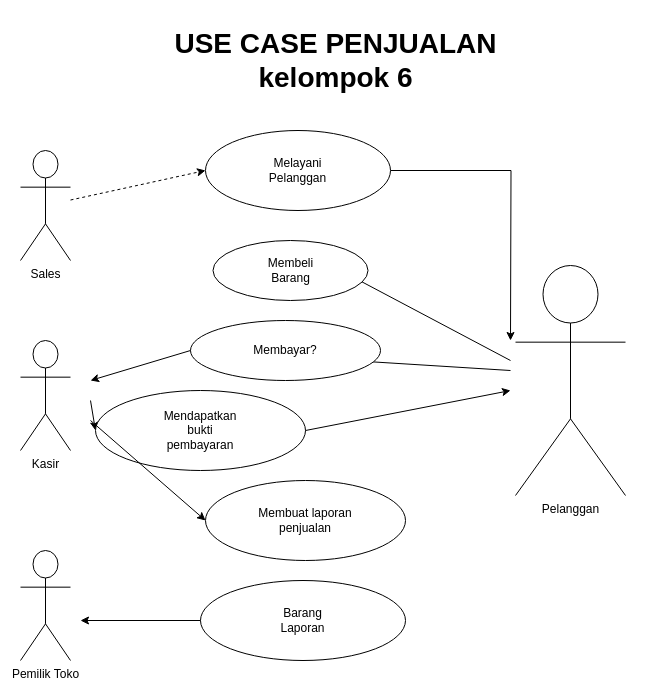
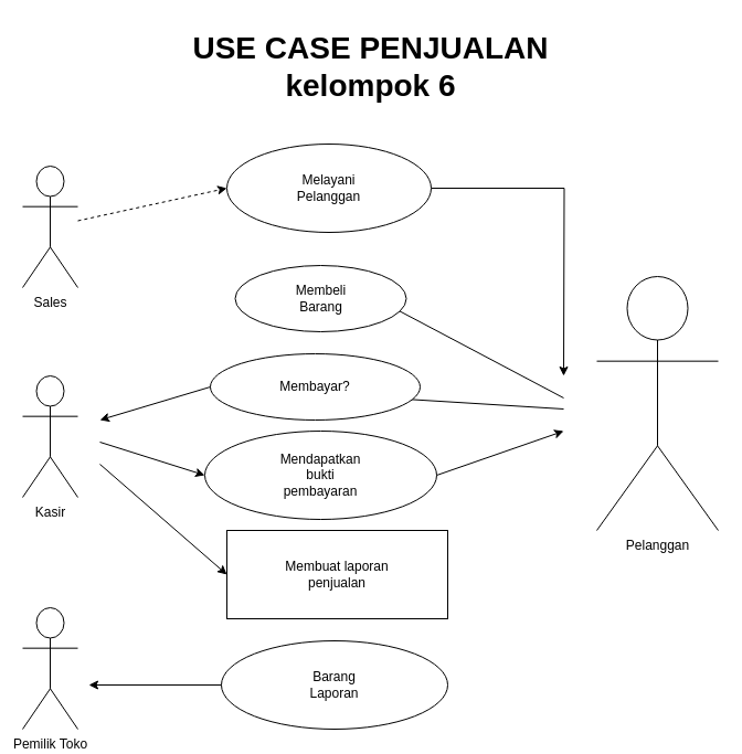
  <mxCell id="0" />
  <mxCell id="1" parent="0" />
  <mxCell id="2" value="Sales" style="shape=umlActor;verticalLabelPosition=bottom;verticalAlign=top;html=1;outlineConnect=0;" vertex="1" parent="1"><mxGeometry x="20" y="150" width="50" height="110" as="geometry" /></mxCell>
  <mxCell id="3" value="Kasir" style="shape=umlActor;verticalLabelPosition=bottom;verticalAlign=top;html=1;outlineConnect=0;" vertex="1" parent="1"><mxGeometry x="20" y="340" width="50" height="110" as="geometry" /></mxCell>
  <mxCell id="4" value="Pemilik Toko" style="shape=umlActor;verticalLabelPosition=bottom;verticalAlign=top;html=1;outlineConnect=0;" vertex="1" parent="1"><mxGeometry x="20" y="550" width="50" height="110" as="geometry" /></mxCell>
  <mxCell id="5" style="edgeStyle=orthogonalEdgeStyle;rounded=0;orthogonalLoop=1;jettySize=auto;html=1;exitX=1;exitY=0.5;exitDx=0;exitDy=0;" edge="1" parent="1" source="6"><mxGeometry relative="1" as="geometry"><mxPoint x="510" y="340" as="targetPoint" /></mxGeometry></mxCell>
  <mxCell id="6" value="Melayani &lt;br&gt;Pelanggan" style="ellipse;whiteSpace=wrap;html=1;" vertex="1" parent="1"><mxGeometry x="205" y="130" width="185" height="80" as="geometry" /></mxCell>
  <mxCell id="7" value="" style="endArrow=classic;html=1;rounded=0;entryX=0;entryY=0.5;entryDx=0;entryDy=0;dashed=1;" edge="1" parent="1" source="2" target="6"><mxGeometry width="50" height="50" relative="1" as="geometry"><mxPoint x="130" y="230" as="sourcePoint" /><mxPoint x="180" y="180" as="targetPoint" /></mxGeometry></mxCell>
- <mxCell id="8" value="Pelanggan" style="shape=umlActor;verticalLabelPosition=bottom;verticalAlign=top;html=1;outlineConnect=0;" vertex="1" parent="1"><mxGeometry x="515" y="265" width="110" height="230" as="geometry" /></mxCell>
+ <mxCell id="8" value="Pelanggan" style="shape=umlActor;verticalLabelPosition=bottom;verticalAlign=top;html=1;outlineConnect=0;" vertex="1" parent="1"><mxGeometry x="540" y="250" width="110" height="230" as="geometry" /></mxCell>
  <mxCell id="9" value="" style="endArrow=classic;html=1;rounded=0;" edge="1" parent="1"><mxGeometry width="50" height="50" relative="1" as="geometry"><mxPoint x="510" y="360" as="sourcePoint" /><mxPoint x="340" y="270" as="targetPoint" /></mxGeometry></mxCell>
  <mxCell id="10" value="Membeli&lt;br&gt;Barang" style="ellipse;whiteSpace=wrap;html=1;" vertex="1" parent="1"><mxGeometry x="212.5" y="240" width="155" height="60" as="geometry" /></mxCell>
  <mxCell id="11" value="" style="endArrow=classic;html=1;rounded=0;" edge="1" parent="1"><mxGeometry width="50" height="50" relative="1" as="geometry"><mxPoint x="510" y="370" as="sourcePoint" /><mxPoint x="350" y="360" as="targetPoint" /></mxGeometry></mxCell>
  <mxCell id="12" value="Membayar?" style="ellipse;whiteSpace=wrap;html=1;" vertex="1" parent="1"><mxGeometry x="190" y="320" width="190" height="60" as="geometry" /></mxCell>
  <mxCell id="13" value="" style="endArrow=classic;html=1;rounded=0;exitX=0;exitY=0.5;exitDx=0;exitDy=0;" edge="1" parent="1" source="12"><mxGeometry width="50" height="50" relative="1" as="geometry"><mxPoint x="110" y="420" as="sourcePoint" /><mxPoint x="90" y="380" as="targetPoint" /></mxGeometry></mxCell>
  <mxCell id="14" value="" style="endArrow=classic;html=1;rounded=0;entryX=0;entryY=0.5;entryDx=0;entryDy=0;" edge="1" parent="1" target="15"><mxGeometry width="50" height="50" relative="1" as="geometry"><mxPoint x="90" y="400" as="sourcePoint" /><mxPoint x="240" y="410" as="targetPoint" /></mxGeometry></mxCell>
- <mxCell id="15" value="Mendapatkan&lt;br&gt;bukti&lt;br&gt;pembayaran" style="ellipse;whiteSpace=wrap;html=1;" vertex="1" parent="1"><mxGeometry x="95" y="390" width="210" height="80" as="geometry" /></mxCell>
+ <mxCell id="15" value="Mendapatkan&lt;br&gt;bukti&lt;br&gt;pembayaran" style="ellipse;whiteSpace=wrap;html=1;" vertex="1" parent="1"><mxGeometry x="185" y="390" width="210" height="80" as="geometry" /></mxCell>
  <mxCell id="16" value="" style="endArrow=classic;html=1;rounded=0;exitX=1;exitY=0.5;exitDx=0;exitDy=0;" edge="1" parent="1" source="15"><mxGeometry width="50" height="50" relative="1" as="geometry"><mxPoint x="340" y="440" as="sourcePoint" /><mxPoint x="510" y="390" as="targetPoint" /></mxGeometry></mxCell>
  <mxCell id="17" value="" style="endArrow=classic;html=1;rounded=0;entryX=0;entryY=0.5;entryDx=0;entryDy=0;" edge="1" parent="1" target="18"><mxGeometry width="50" height="50" relative="1" as="geometry"><mxPoint x="90" y="420" as="sourcePoint" /><mxPoint x="230" y="510" as="targetPoint" /></mxGeometry></mxCell>
- <mxCell id="18" value="Membuat laporan&lt;br&gt;penjualan" style="ellipse;whiteSpace=wrap;html=1;" vertex="1" parent="1"><mxGeometry x="205" y="480" width="200" height="80" as="geometry" /></mxCell>
+ <mxCell id="18" value="Membuat laporan&lt;br&gt;penjualan" style="whiteSpace=wrap;html=1;rounded=0;" vertex="1" parent="1"><mxGeometry x="205" y="480" width="200" height="80" as="geometry" /></mxCell>
  <mxCell id="19" value="" style="endArrow=classic;html=1;rounded=0;" edge="1" parent="1"><mxGeometry width="50" height="50" relative="1" as="geometry"><mxPoint x="230" y="620" as="sourcePoint" /><mxPoint x="80" y="620" as="targetPoint" /></mxGeometry></mxCell>
  <mxCell id="20" value="Barang&lt;br&gt;Laporan" style="ellipse;whiteSpace=wrap;html=1;" vertex="1" parent="1"><mxGeometry x="200" y="580" width="205" height="80" as="geometry" /></mxCell>
  <mxCell id="21" value="USE CASE PENJUALAN&lt;br&gt;kelompok 6" style="text;html=1;align=center;verticalAlign=middle;resizable=0;points=[];autosize=1;strokeColor=none;fillColor=none;fontSize=28;fontStyle=1" vertex="1" parent="1"><mxGeometry x="160" y="20" width="350" height="80" as="geometry" /></mxCell>
